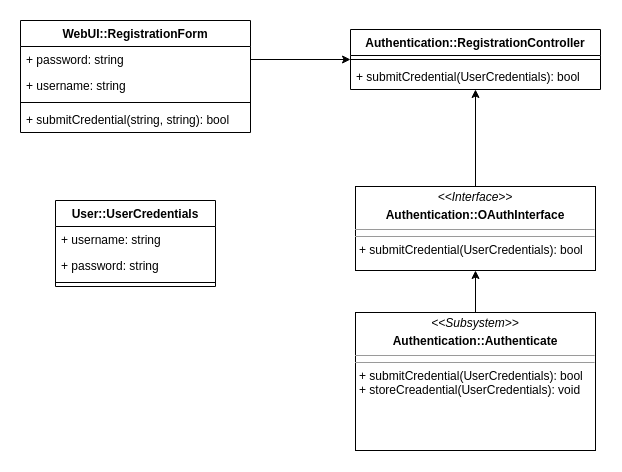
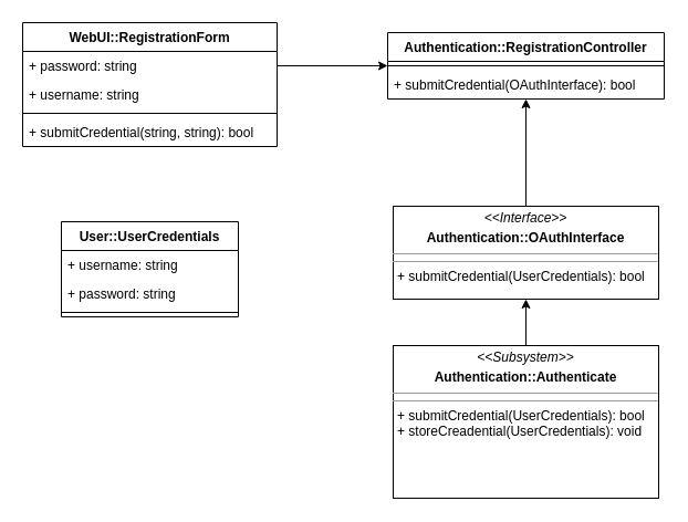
  <mxCell id="0" />
  <mxCell id="1" parent="0" />
  <mxCell id="2" value="WebUI::RegistrationForm" style="swimlane;fontStyle=1;align=center;verticalAlign=top;childLayout=stackLayout;horizontal=1;startSize=26;horizontalStack=0;resizeParent=1;resizeParentMax=0;resizeLast=0;collapsible=1;marginBottom=0;" vertex="1" parent="1"><mxGeometry x="20" y="20" width="230" height="112" as="geometry" /></mxCell>
  <mxCell id="3" value="+ password: string" style="text;strokeColor=none;fillColor=none;align=left;verticalAlign=top;spacingLeft=4;spacingRight=4;overflow=hidden;rotatable=0;points=[[0,0.5],[1,0.5]];portConstraint=eastwest;" vertex="1" parent="2"><mxGeometry y="26" width="230" height="26" as="geometry" /></mxCell>
  <mxCell id="4" value="+ username: string" style="text;strokeColor=none;fillColor=none;align=left;verticalAlign=top;spacingLeft=4;spacingRight=4;overflow=hidden;rotatable=0;points=[[0,0.5],[1,0.5]];portConstraint=eastwest;" vertex="1" parent="2"><mxGeometry y="52" width="230" height="26" as="geometry" /></mxCell>
  <mxCell id="5" value="" style="line;strokeWidth=1;fillColor=none;align=left;verticalAlign=middle;spacingTop=-1;spacingLeft=3;spacingRight=3;rotatable=0;labelPosition=right;points=[];portConstraint=eastwest;strokeColor=inherit;" vertex="1" parent="2"><mxGeometry y="78" width="230" height="8" as="geometry" /></mxCell>
  <mxCell id="6" value="+ submitCredential(string, string): bool" style="text;strokeColor=none;fillColor=none;align=left;verticalAlign=top;spacingLeft=4;spacingRight=4;overflow=hidden;rotatable=0;points=[[0,0.5],[1,0.5]];portConstraint=eastwest;" vertex="1" parent="2"><mxGeometry y="86" width="230" height="26" as="geometry" /></mxCell>
  <mxCell id="7" value="User::UserCredentials" style="swimlane;fontStyle=1;align=center;verticalAlign=top;childLayout=stackLayout;horizontal=1;startSize=26;horizontalStack=0;resizeParent=1;resizeParentMax=0;resizeLast=0;collapsible=1;marginBottom=0;" vertex="1" parent="1"><mxGeometry x="55" y="200" width="160" height="86" as="geometry" /></mxCell>
  <mxCell id="8" value="+ username: string" style="text;strokeColor=none;fillColor=none;align=left;verticalAlign=top;spacingLeft=4;spacingRight=4;overflow=hidden;rotatable=0;points=[[0,0.5],[1,0.5]];portConstraint=eastwest;" vertex="1" parent="7"><mxGeometry y="26" width="160" height="26" as="geometry" /></mxCell>
  <mxCell id="9" value="+ password: string" style="text;strokeColor=none;fillColor=none;align=left;verticalAlign=top;spacingLeft=4;spacingRight=4;overflow=hidden;rotatable=0;points=[[0,0.5],[1,0.5]];portConstraint=eastwest;" vertex="1" parent="7"><mxGeometry y="52" width="160" height="26" as="geometry" /></mxCell>
  <mxCell id="10" value="" style="line;strokeWidth=1;fillColor=none;align=left;verticalAlign=middle;spacingTop=-1;spacingLeft=3;spacingRight=3;rotatable=0;labelPosition=right;points=[];portConstraint=eastwest;strokeColor=inherit;" vertex="1" parent="7"><mxGeometry y="78" width="160" height="8" as="geometry" /></mxCell>
  <mxCell id="11" value="Authentication::RegistrationController" style="swimlane;fontStyle=1;align=center;verticalAlign=top;childLayout=stackLayout;horizontal=1;startSize=26;horizontalStack=0;resizeParent=1;resizeParentMax=0;resizeLast=0;collapsible=1;marginBottom=0;" vertex="1" parent="1"><mxGeometry x="350" y="29" width="250" height="60" as="geometry" /></mxCell>
  <mxCell id="12" value="" style="line;strokeWidth=1;fillColor=none;align=left;verticalAlign=middle;spacingTop=-1;spacingLeft=3;spacingRight=3;rotatable=0;labelPosition=right;points=[];portConstraint=eastwest;strokeColor=inherit;" vertex="1" parent="11"><mxGeometry y="26" width="250" height="8" as="geometry" /></mxCell>
- <mxCell id="13" value="+ submitCredential(UserCredentials): bool" style="text;strokeColor=none;fillColor=none;align=left;verticalAlign=top;spacingLeft=4;spacingRight=4;overflow=hidden;rotatable=0;points=[[0,0.5],[1,0.5]];portConstraint=eastwest;" vertex="1" parent="11"><mxGeometry y="34" width="250" height="26" as="geometry" /></mxCell>
+ <mxCell id="13" value="+ submitCredential(OAuthInterface): bool" style="text;strokeColor=none;fillColor=none;align=left;verticalAlign=top;spacingLeft=4;spacingRight=4;overflow=hidden;rotatable=0;points=[[0,0.5],[1,0.5]];portConstraint=eastwest;" vertex="1" parent="11"><mxGeometry y="34" width="250" height="26" as="geometry" /></mxCell>
  <mxCell id="14" style="edgeStyle=orthogonalEdgeStyle;rounded=0;orthogonalLoop=1;jettySize=auto;html=1;exitX=0.5;exitY=0;exitDx=0;exitDy=0;" edge="1" parent="1" source="15" target="11"><mxGeometry relative="1" as="geometry" /></mxCell>
  <mxCell id="15" value="&lt;p style=&quot;margin:0px;margin-top:4px;text-align:center;&quot;&gt;&lt;i&gt;&amp;lt;&amp;lt;Interface&amp;gt;&amp;gt;&lt;/i&gt;&lt;b&gt;&lt;br&gt;&lt;/b&gt;&lt;/p&gt;&lt;p style=&quot;margin:0px;margin-top:4px;text-align:center;&quot;&gt;&lt;b&gt;Authentication::OAuthInterface&lt;/b&gt;&lt;br&gt;&lt;/p&gt;&lt;hr size=&quot;1&quot;&gt;&lt;hr size=&quot;1&quot;&gt;&lt;p style=&quot;margin:0px;margin-left:4px;&quot;&gt;+ submitCredential(UserCredentials): bool&lt;br&gt;&lt;/p&gt;" style="verticalAlign=top;align=left;overflow=fill;fontSize=12;fontFamily=Helvetica;html=1;" vertex="1" parent="1"><mxGeometry x="355" y="186" width="240" height="84" as="geometry" /></mxCell>
  <mxCell id="16" style="edgeStyle=orthogonalEdgeStyle;rounded=0;orthogonalLoop=1;jettySize=auto;html=1;exitX=0.5;exitY=0;exitDx=0;exitDy=0;" edge="1" parent="1" source="17" target="15"><mxGeometry relative="1" as="geometry" /></mxCell>
  <mxCell id="17" value="&lt;p style=&quot;margin:0px;margin-top:4px;text-align:center;&quot;&gt;&lt;i&gt;&amp;lt;&amp;lt;Subsystem&amp;gt;&amp;gt;&lt;/i&gt;&lt;/p&gt;&lt;p style=&quot;margin:0px;margin-top:4px;text-align:center;&quot;&gt;&lt;b&gt;Authentication::Authenticate&lt;/b&gt;&lt;br&gt;&lt;/p&gt;&lt;hr size=&quot;1&quot;&gt;&lt;hr size=&quot;1&quot;&gt;&lt;p style=&quot;margin:0px;margin-left:4px;&quot;&gt;+ submitCredential(UserCredentials): bool&lt;br&gt;&lt;/p&gt;&lt;p style=&quot;margin:0px;margin-left:4px;&quot;&gt;+ storeCreadential(UserCredentials): void&lt;br&gt;&lt;/p&gt;" style="verticalAlign=top;align=left;overflow=fill;fontSize=12;fontFamily=Helvetica;html=1;" vertex="1" parent="1"><mxGeometry x="355" y="312" width="240" height="138" as="geometry" /></mxCell>
  <mxCell id="18" style="edgeStyle=orthogonalEdgeStyle;rounded=0;orthogonalLoop=1;jettySize=auto;html=1;exitX=1;exitY=0.5;exitDx=0;exitDy=0;" edge="1" parent="1" source="3" target="11"><mxGeometry relative="1" as="geometry" /></mxCell>
